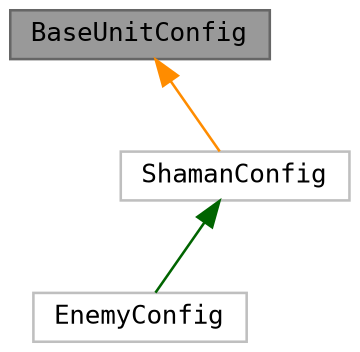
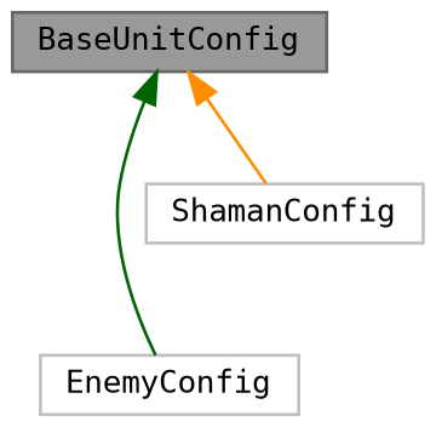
  digraph {
    fontname="DejaVu Sans Mono"
    node [color=grey75 fillcolor=white fontname="DejaVu Sans Mono" fontsize=10 shape=box style=filled]
    edge [dir=back fontname="DejaVu Sans Mono" fontsize=10 labelfontname=Helvetica labelfontsize=10 style=solid]
    n1 [color=gray40 fillcolor=grey60 fontcolor=black height=0.2 label=BaseUnitConfig width=0.4]
    n2 [height=0.2 label=EnemyConfig width=0.4]
    n3 [height=0.2 label=ShamanConfig width=0.4]
-   n3 -> n2 [color=darkgreen]
+   n1 -> n2 [color=darkgreen]
    n1 -> n3 [color=darkorange]
  }
